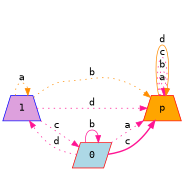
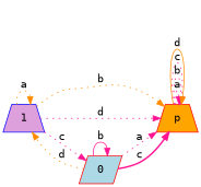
  digraph {
    fontname="DejaVu Sans Mono"
    rankdir=LR
    node [color=red fontname="DejaVu Sans Mono" shape=trapezium style=filled]
    edge [color=deeppink fontname="DejaVu Sans Mono" style=dotted]
    p [fillcolor=orange]
    1 [color=blue fillcolor=plum]
    0 [fillcolor=lightblue shape=parallelogram]
    p -> p [label=a]
    p -> p [label=b]
    p -> p [label=c]
    p -> p [color=darkorange label=d style=solid]
    1 -> p [color=darkorange label=b]
    1 -> p [label=d]
    1 -> 1 [color=darkorange label=a]
    1 -> 0 [label=c]
    0 -> p [label=a]
    0 -> p [label=c style=bold]
-   0 -> 1 [label=d]
+   0 -> 1 [color=darkorange label=d]
    0 -> 0 [label=b style=solid]
  }
